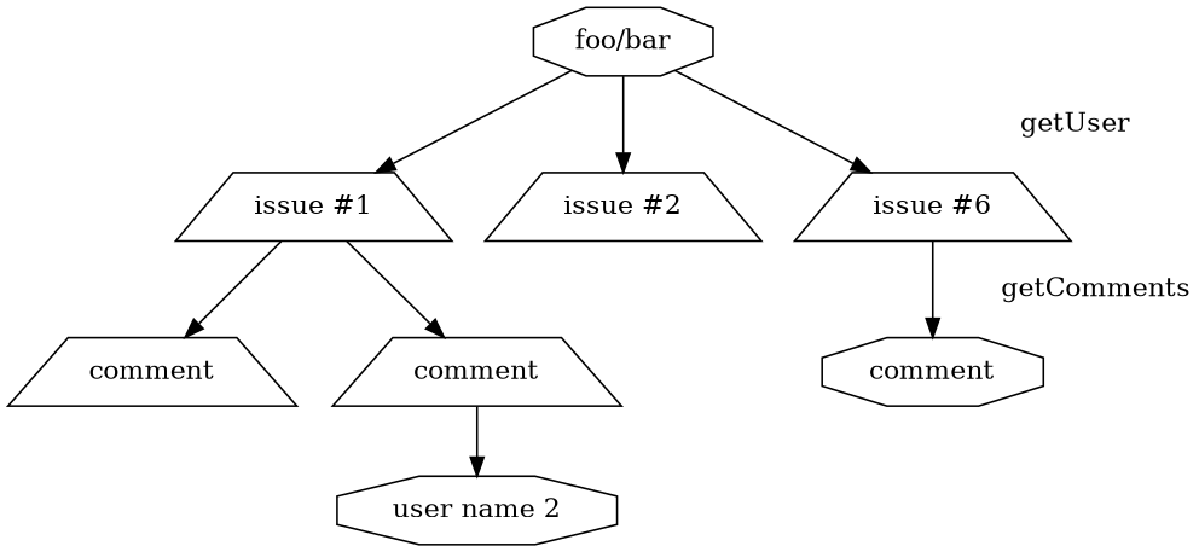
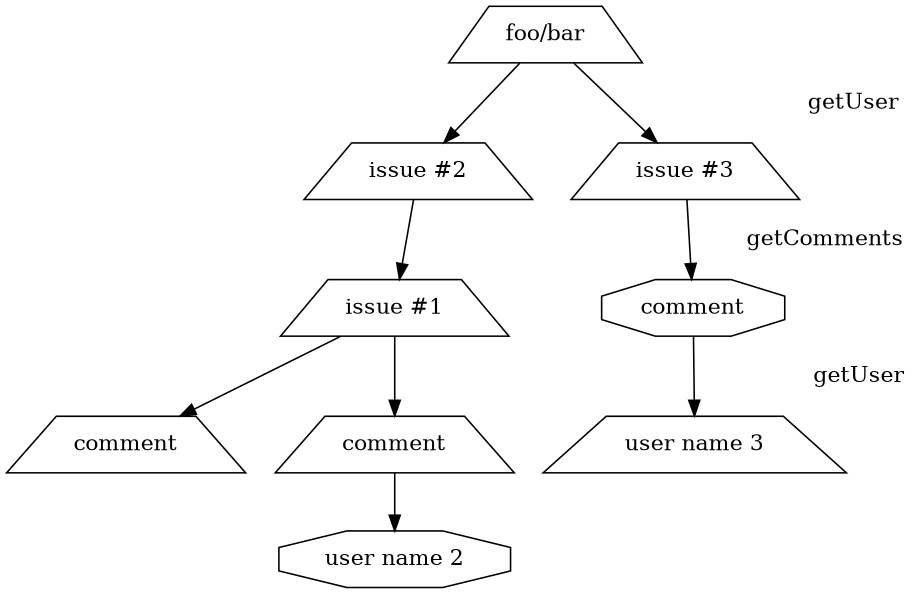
  digraph {
    node [shape=trapezium]
-   n1 [label="foo/bar" shape=octagon]
+   n1 [label="foo/bar"]
    n2 [label="issue #1"]
    n3 [label="issue #2"]
-   n4 [label="issue #6"]
+   n4 [label="issue #3"]
    n5 [label=comment]
    n6 [label=comment]
    n7 [label=comment shape=octagon]
    n8 [label="user name 2" shape=octagon]
-   n1 -> n2
+   n9 [label="user name 3"]
+   n3 -> n2
    n1 -> n3
    n1 -> n4 [label="                          getUser"]
    n2 -> n5
    n2 -> n6
    n4 -> n7 [label="        getComments"]
    n6 -> n8
+   n7 -> n9 [label="                 getUser"]
  }
